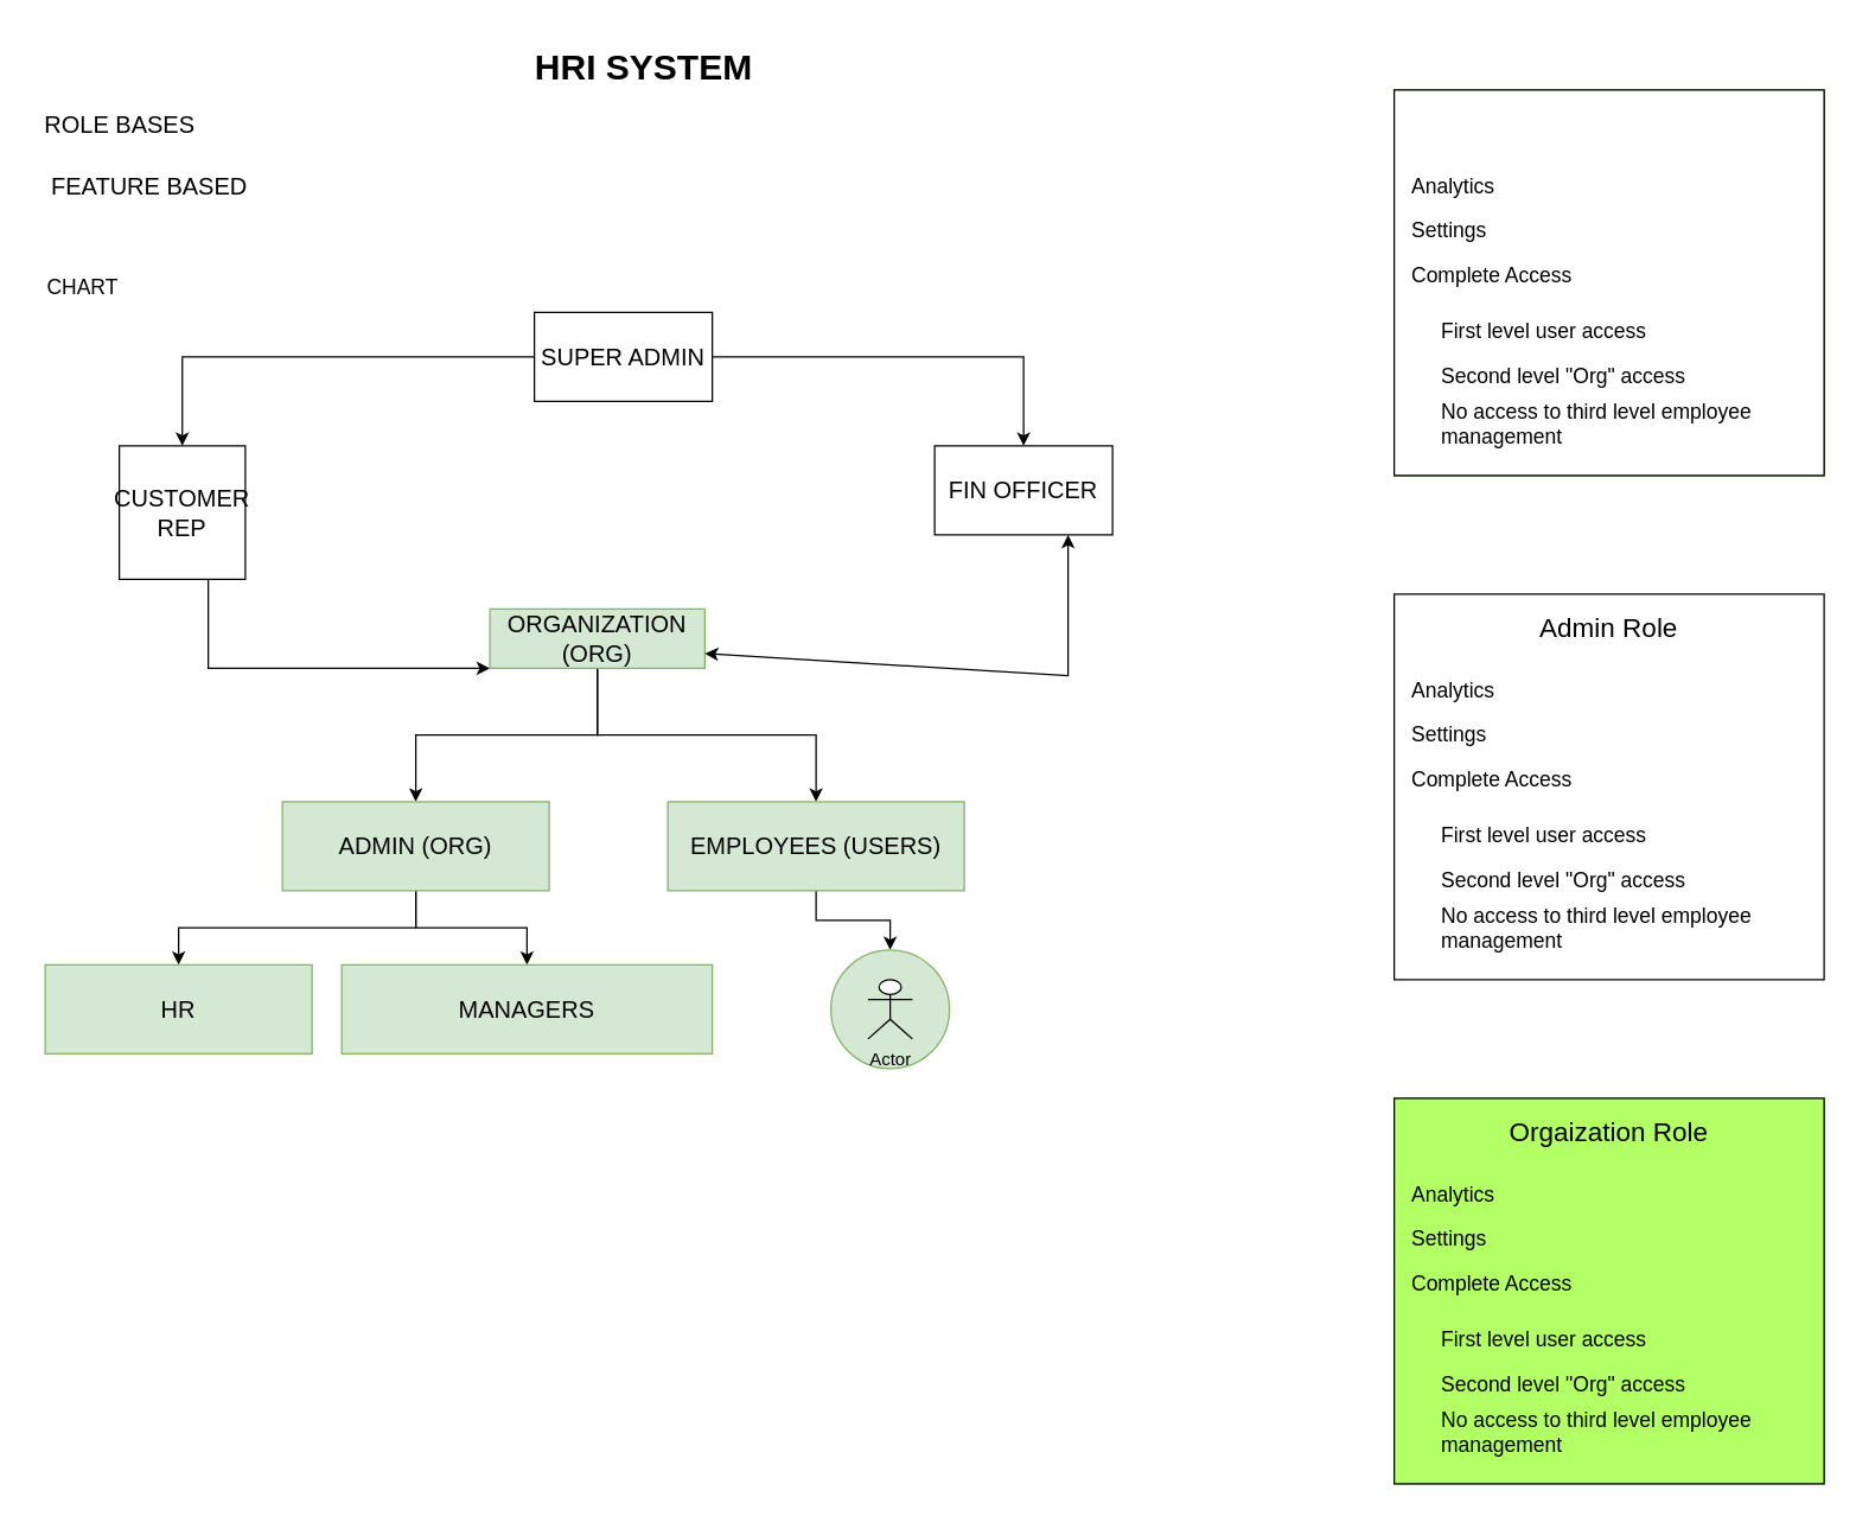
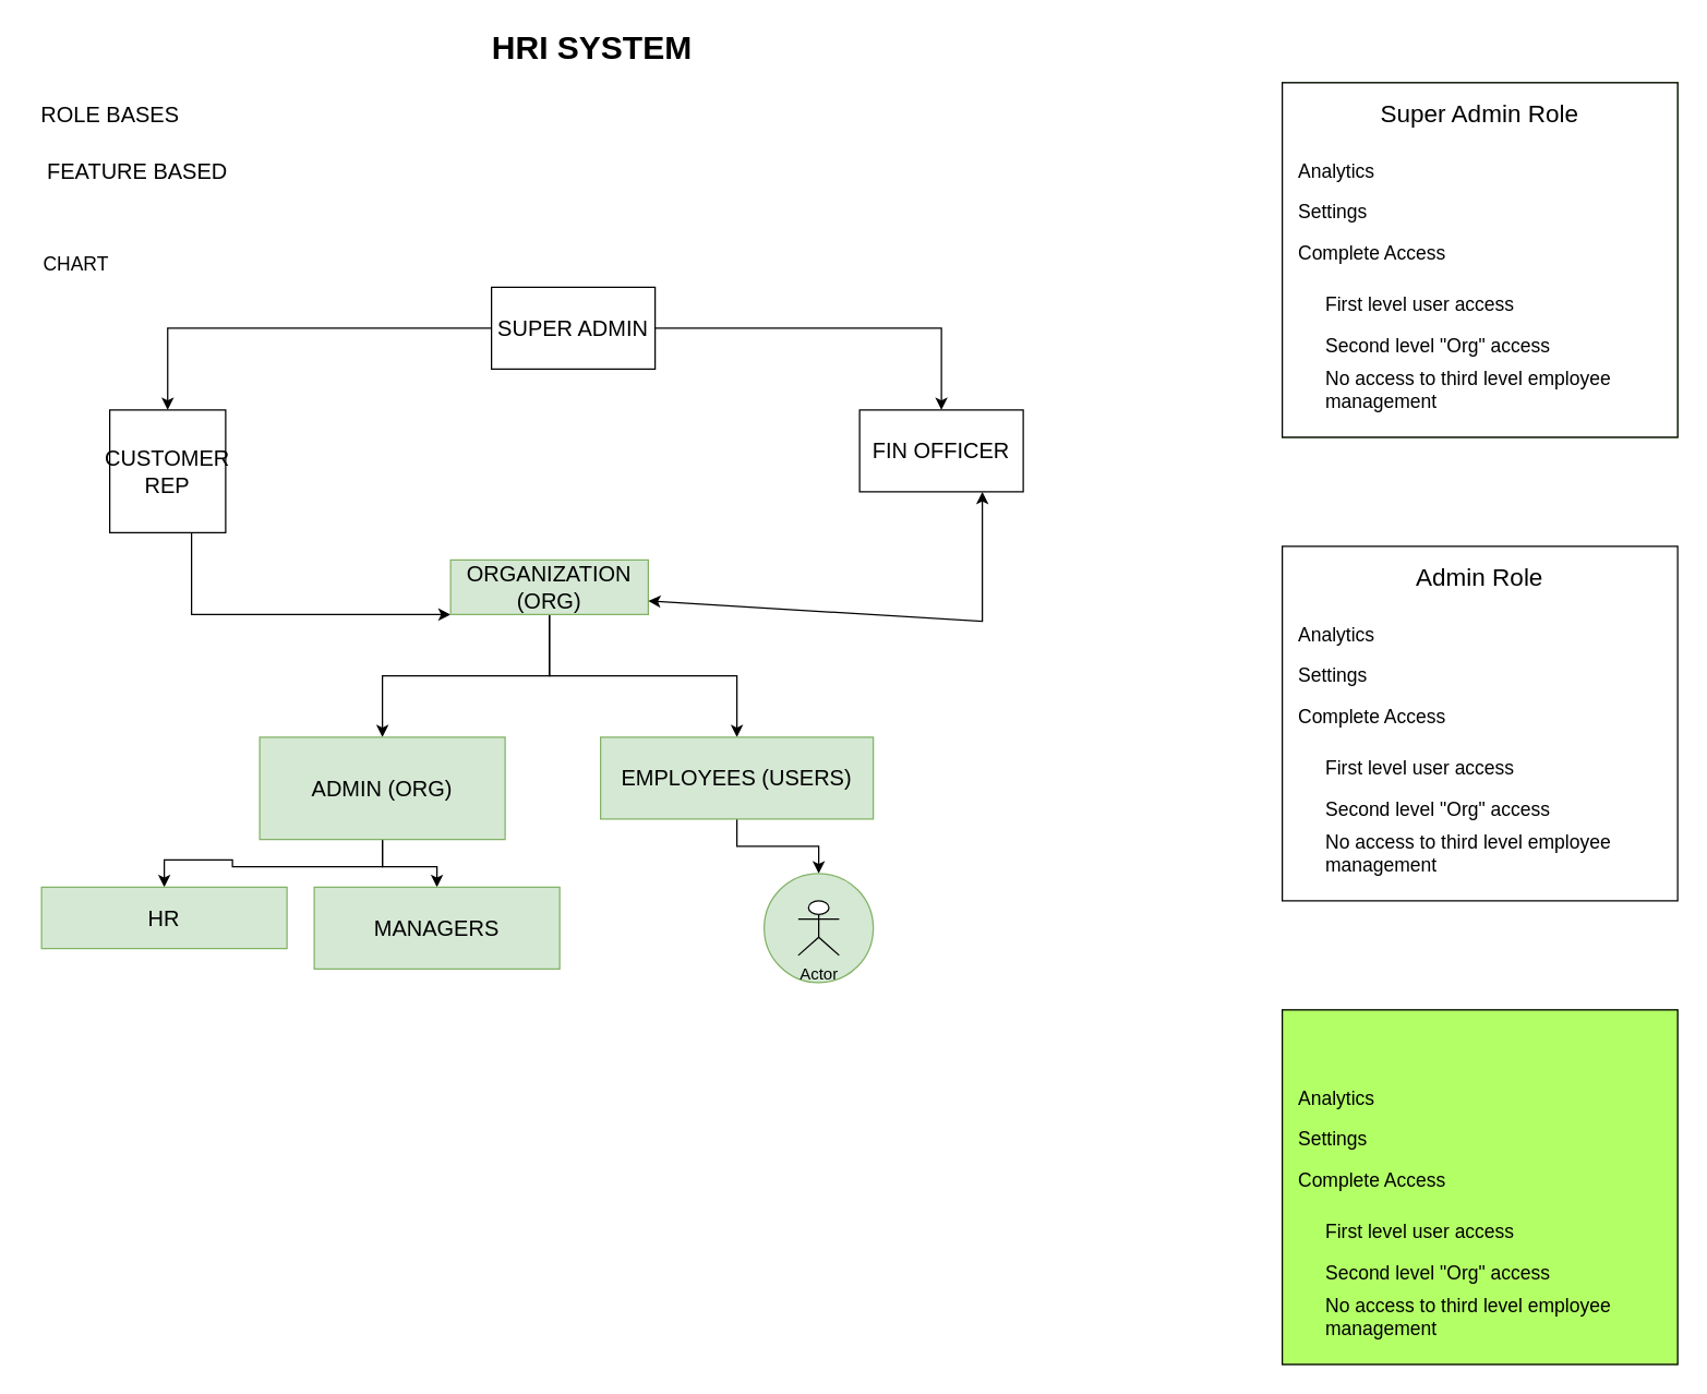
  <mxCell id="0" />
  <mxCell id="1" parent="0" />
- <mxCell id="2" value="&lt;font style=&quot;font-size: 24px;&quot;&gt;&lt;b&gt;HRI SYSTEM&lt;/b&gt;&lt;/font&gt;" style="text;html=1;align=center;verticalAlign=middle;whiteSpace=wrap;rounded=0;" parent="1" vertex="1"><mxGeometry x="294" y="30" width="280" height="30" as="geometry" /></mxCell>
+ <mxCell id="2" value="&lt;font style=&quot;font-size: 24px;&quot;&gt;&lt;b&gt;HRI SYSTEM&lt;/b&gt;&lt;/font&gt;" style="text;html=1;align=center;verticalAlign=middle;whiteSpace=wrap;rounded=0;" parent="1" vertex="1"><mxGeometry x="294" y="20" width="280" height="30" as="geometry" /></mxCell>
  <mxCell id="3" value="&lt;font size=&quot;3&quot;&gt;ROLE BASES&lt;/font&gt;" style="text;html=1;align=center;verticalAlign=middle;resizable=0;points=[];autosize=1;strokeColor=none;fillColor=none;" parent="1" vertex="1"><mxGeometry y="68" width="120" height="30" as="geometry" x="20" /></mxCell>
  <mxCell id="4" value="&lt;font size=&quot;3&quot;&gt;FEATURE BASED&lt;/font&gt;" style="text;html=1;align=center;verticalAlign=middle;resizable=0;points=[];autosize=1;strokeColor=none;fillColor=none;" parent="1" vertex="1"><mxGeometry y="110" width="160" height="30" as="geometry" x="20" /></mxCell>
  <mxCell id="5" value="&lt;font style=&quot;font-size: 14px;&quot;&gt;CHART&lt;/font&gt;" style="text;html=1;align=center;verticalAlign=middle;resizable=0;points=[];autosize=1;strokeColor=none;fillColor=none;" parent="1" vertex="1"><mxGeometry y="178" width="70" height="30" as="geometry" x="20" /></mxCell>
  <mxCell id="6" value="" style="edgeStyle=orthogonalEdgeStyle;rounded=0;orthogonalLoop=1;jettySize=auto;html=1;" parent="1" source="8" target="10" edge="1"><mxGeometry relative="1" as="geometry" /></mxCell>
  <mxCell id="7" value="" style="edgeStyle=orthogonalEdgeStyle;rounded=0;orthogonalLoop=1;jettySize=auto;html=1;" parent="1" source="8" target="11" edge="1"><mxGeometry relative="1" as="geometry" /></mxCell>
  <mxCell id="8" value="&lt;font size=&quot;3&quot;&gt;SUPER ADMIN&lt;/font&gt;" style="whiteSpace=wrap;html=1;" parent="1" vertex="1"><mxGeometry x="360" y="210" width="120" height="60" as="geometry" /></mxCell>
  <mxCell id="9" value="" style="edgeStyle=orthogonalEdgeStyle;rounded=0;orthogonalLoop=1;jettySize=auto;html=1;" parent="1" source="10" target="14" edge="1"><mxGeometry relative="1" as="geometry"><Array as="points"><mxPoint x="140" y="450" /></Array></mxGeometry></mxCell>
  <mxCell id="10" value="&lt;font size=&quot;3&quot;&gt;CUSTOMER REP&lt;/font&gt;" style="whiteSpace=wrap;html=1;" parent="1" vertex="1"><mxGeometry x="80" y="300" width="85" height="90" as="geometry" /></mxCell>
  <mxCell id="11" value="&lt;font size=&quot;3&quot;&gt;FIN OFFICER&lt;/font&gt;" style="whiteSpace=wrap;html=1;" parent="1" vertex="1"><mxGeometry x="630" y="300" width="120" height="60" as="geometry" /></mxCell>
  <mxCell id="12" value="" style="edgeStyle=orthogonalEdgeStyle;rounded=0;orthogonalLoop=1;jettySize=auto;html=1;" parent="1" source="14" target="18" edge="1"><mxGeometry relative="1" as="geometry" /></mxCell>
  <mxCell id="13" value="" style="edgeStyle=orthogonalEdgeStyle;rounded=0;orthogonalLoop=1;jettySize=auto;html=1;" parent="1" source="14" target="20" edge="1"><mxGeometry relative="1" as="geometry" /></mxCell>
  <mxCell id="14" value="&lt;font size=&quot;3&quot;&gt;ORGANIZATION&lt;/font&gt;&lt;div&gt;&lt;font size=&quot;3&quot;&gt;(ORG)&lt;/font&gt;&lt;/div&gt;" style="whiteSpace=wrap;html=1;fillColor=#d5e8d4;strokeColor=#82b366;" parent="1" vertex="1"><mxGeometry x="330" y="410" width="145" height="40" as="geometry" /></mxCell>
  <mxCell id="15" value="" style="endArrow=classic;startArrow=classic;html=1;rounded=0;exitX=1;exitY=0.75;exitDx=0;exitDy=0;entryX=0.75;entryY=1;entryDx=0;entryDy=0;" parent="1" source="14" target="11" edge="1"><mxGeometry width="50" height="50" relative="1" as="geometry"><mxPoint x="566" y="432" as="sourcePoint" /><mxPoint x="810" y="320" as="targetPoint" /><Array as="points"><mxPoint x="720" y="455" /></Array></mxGeometry></mxCell>
  <mxCell id="16" value="" style="edgeStyle=orthogonalEdgeStyle;rounded=0;orthogonalLoop=1;jettySize=auto;html=1;" parent="1" source="18" target="21" edge="1"><mxGeometry relative="1" as="geometry" /></mxCell>
  <mxCell id="17" value="" style="edgeStyle=orthogonalEdgeStyle;rounded=0;orthogonalLoop=1;jettySize=auto;html=1;" parent="1" source="18" target="22" edge="1"><mxGeometry relative="1" as="geometry" /></mxCell>
- <mxCell id="18" value="&lt;font size=&quot;3&quot;&gt;ADMIN (ORG)&lt;/font&gt;" style="whiteSpace=wrap;html=1;fillColor=#d5e8d4;strokeColor=#82b366;" parent="1" vertex="1"><mxGeometry x="190" y="540" width="180" height="60" as="geometry" /></mxCell>
+ <mxCell id="18" value="&lt;font size=&quot;3&quot;&gt;ADMIN (ORG)&lt;/font&gt;" style="whiteSpace=wrap;html=1;fillColor=#d5e8d4;strokeColor=#82b366;" parent="1" vertex="1"><mxGeometry x="190" y="540" width="180" height="75" as="geometry" /></mxCell>
  <mxCell id="19" value="" style="edgeStyle=orthogonalEdgeStyle;rounded=0;orthogonalLoop=1;jettySize=auto;html=1;" parent="1" source="20" target="23" edge="1"><mxGeometry relative="1" as="geometry" /></mxCell>
- <mxCell id="20" value="&lt;font size=&quot;3&quot;&gt;EMPLOYEES (USERS)&lt;/font&gt;" style="whiteSpace=wrap;html=1;fillColor=#d5e8d4;strokeColor=#82b366;" parent="1" vertex="1"><mxGeometry x="450" y="540" width="200" height="60" as="geometry" /></mxCell>
- <mxCell id="21" value="&lt;font size=&quot;3&quot;&gt;HR&lt;/font&gt;" style="whiteSpace=wrap;html=1;fillColor=#d5e8d4;strokeColor=#82b366;" parent="1" vertex="1"><mxGeometry x="30" y="650" width="180" height="60" as="geometry" /></mxCell>
- <mxCell id="22" value="&lt;font size=&quot;3&quot;&gt;MANAGERS&lt;/font&gt;" style="whiteSpace=wrap;html=1;fillColor=#d5e8d4;strokeColor=#82b366;" parent="1" vertex="1"><mxGeometry x="230" y="650" width="250" height="60" as="geometry" /></mxCell>
+ <mxCell id="20" value="&lt;font size=&quot;3&quot;&gt;EMPLOYEES (USERS)&lt;/font&gt;" style="whiteSpace=wrap;html=1;fillColor=#d5e8d4;strokeColor=#82b366;" parent="1" vertex="1"><mxGeometry x="440" y="540" width="200" height="60" as="geometry" /></mxCell>
+ <mxCell id="21" value="&lt;font size=&quot;3&quot;&gt;HR&lt;/font&gt;" style="whiteSpace=wrap;html=1;fillColor=#d5e8d4;strokeColor=#82b366;" parent="1" vertex="1"><mxGeometry x="30" y="650" width="180" height="45" as="geometry" /></mxCell>
+ <mxCell id="22" value="&lt;font size=&quot;3&quot;&gt;MANAGERS&lt;/font&gt;" style="whiteSpace=wrap;html=1;fillColor=#d5e8d4;strokeColor=#82b366;" parent="1" vertex="1"><mxGeometry x="230" y="650" width="180" height="60" as="geometry" /></mxCell>
  <mxCell id="23" value="" style="ellipse;whiteSpace=wrap;html=1;fillColor=#d5e8d4;strokeColor=#82b366;" parent="1" vertex="1"><mxGeometry x="560" y="640" width="80" height="80" as="geometry" /></mxCell>
  <mxCell id="24" value="Actor" style="shape=umlActor;verticalLabelPosition=bottom;verticalAlign=top;html=1;outlineConnect=0;" parent="1" vertex="1"><mxGeometry x="585" y="660" width="30" height="40" as="geometry" /></mxCell>
  <mxCell id="25" value="" style="group;fillColor=#60a917;strokeColor=#2D7600;fillStyle=auto;fontColor=#ffffff;" parent="1" vertex="1" connectable="0"><mxGeometry x="940" y="60" width="290" height="260" as="geometry" /></mxCell>
  <mxCell id="26" value="" style="whiteSpace=wrap;html=1;" parent="25" vertex="1"><mxGeometry width="290" height="260" as="geometry" /></mxCell>
+ <mxCell id="27" value="&lt;font style=&quot;font-size: 18px;&quot;&gt;Super Admin Role&lt;/font&gt;" style="text;html=1;align=center;verticalAlign=middle;whiteSpace=wrap;rounded=0;labelBackgroundColor=none;" parent="25" vertex="1"><mxGeometry x="10" y="8" width="270" height="30" as="geometry" /></mxCell>
  <mxCell id="28" value="&lt;font style=&quot;font-size: 14px;&quot;&gt;Analytics&lt;/font&gt;" style="text;html=1;align=left;verticalAlign=middle;whiteSpace=wrap;rounded=0;" parent="25" vertex="1"><mxGeometry x="10" y="50" width="120" height="30" as="geometry" /></mxCell>
  <mxCell id="29" value="&lt;font style=&quot;font-size: 14px;&quot;&gt;Settings&lt;/font&gt;" style="text;html=1;align=left;verticalAlign=middle;whiteSpace=wrap;rounded=0;" parent="25" vertex="1"><mxGeometry x="10" y="80" width="120" height="30" as="geometry" /></mxCell>
  <mxCell id="30" value="&lt;font style=&quot;font-size: 14px;&quot;&gt;Complete Access&lt;/font&gt;" style="text;html=1;align=left;verticalAlign=middle;whiteSpace=wrap;rounded=0;" parent="25" vertex="1"><mxGeometry x="10" y="110" width="120" height="30" as="geometry" /></mxCell>
  <mxCell id="31" value="&lt;font style=&quot;font-size: 14px;&quot;&gt;First level user access&lt;/font&gt;" style="text;html=1;align=left;verticalAlign=middle;whiteSpace=wrap;rounded=0;" parent="25" vertex="1"><mxGeometry x="30" y="148" width="160" height="30" as="geometry" /></mxCell>
  <mxCell id="32" value="&lt;font style=&quot;font-size: 14px;&quot;&gt;Second level &quot;Org&quot; access&lt;/font&gt;" style="text;html=1;align=left;verticalAlign=middle;whiteSpace=wrap;rounded=0;" parent="25" vertex="1"><mxGeometry x="30" y="178" width="190" height="30" as="geometry" /></mxCell>
  <mxCell id="33" value="&lt;font style=&quot;font-size: 14px;&quot;&gt;No access to third level employee management&lt;/font&gt;" style="text;html=1;align=left;verticalAlign=middle;whiteSpace=wrap;rounded=0;" parent="25" vertex="1"><mxGeometry x="30" y="210" width="230" height="30" as="geometry" /></mxCell>
  <mxCell id="34" value="" style="group" parent="1" vertex="1" connectable="0"><mxGeometry x="940" y="400" width="290" height="260" as="geometry" /></mxCell>
  <mxCell id="35" value="" style="whiteSpace=wrap;html=1;" parent="34" vertex="1"><mxGeometry width="290" height="260" as="geometry" /></mxCell>
  <mxCell id="36" value="&lt;font style=&quot;font-size: 18px;&quot;&gt;Admin Role&lt;/font&gt;" style="text;html=1;align=center;verticalAlign=middle;whiteSpace=wrap;rounded=0;labelBackgroundColor=none;" parent="34" vertex="1"><mxGeometry x="10" y="8" width="270" height="30" as="geometry" /></mxCell>
  <mxCell id="37" value="&lt;font style=&quot;font-size: 14px;&quot;&gt;Analytics&lt;/font&gt;" style="text;html=1;align=left;verticalAlign=middle;whiteSpace=wrap;rounded=0;" parent="34" vertex="1"><mxGeometry x="10" y="50" width="120" height="30" as="geometry" /></mxCell>
  <mxCell id="38" value="&lt;font style=&quot;font-size: 14px;&quot;&gt;Settings&lt;/font&gt;" style="text;html=1;align=left;verticalAlign=middle;whiteSpace=wrap;rounded=0;" parent="34" vertex="1"><mxGeometry x="10" y="80" width="120" height="30" as="geometry" /></mxCell>
  <mxCell id="39" value="&lt;font style=&quot;font-size: 14px;&quot;&gt;Complete Access&lt;/font&gt;" style="text;html=1;align=left;verticalAlign=middle;whiteSpace=wrap;rounded=0;" parent="34" vertex="1"><mxGeometry x="10" y="110" width="120" height="30" as="geometry" /></mxCell>
  <mxCell id="40" value="&lt;font style=&quot;font-size: 14px;&quot;&gt;First level user access&lt;/font&gt;" style="text;html=1;align=left;verticalAlign=middle;whiteSpace=wrap;rounded=0;" parent="34" vertex="1"><mxGeometry x="30" y="148" width="160" height="30" as="geometry" /></mxCell>
  <mxCell id="41" value="&lt;font style=&quot;font-size: 14px;&quot;&gt;Second level &quot;Org&quot; access&lt;/font&gt;" style="text;html=1;align=left;verticalAlign=middle;whiteSpace=wrap;rounded=0;" parent="34" vertex="1"><mxGeometry x="30" y="178" width="190" height="30" as="geometry" /></mxCell>
  <mxCell id="42" value="&lt;font style=&quot;font-size: 14px;&quot;&gt;No access to third level employee management&lt;/font&gt;" style="text;html=1;align=left;verticalAlign=middle;whiteSpace=wrap;rounded=0;" parent="34" vertex="1"><mxGeometry x="30" y="210" width="230" height="30" as="geometry" /></mxCell>
  <mxCell id="43" value="" style="group;fillColor=#d5e8d4;strokeColor=#82b366;" parent="1" vertex="1" connectable="0"><mxGeometry x="940" y="740" width="290" height="260" as="geometry" /></mxCell>
  <mxCell id="44" value="" style="whiteSpace=wrap;html=1;fillColor=#B3FF66;" parent="43" vertex="1"><mxGeometry width="290" height="260" as="geometry" /></mxCell>
- <mxCell id="45" value="&lt;font style=&quot;font-size: 18px;&quot;&gt;Orgaization Role&lt;/font&gt;" style="text;html=1;align=center;verticalAlign=middle;whiteSpace=wrap;rounded=0;labelBackgroundColor=none;" parent="43" vertex="1"><mxGeometry x="10" y="8" width="270" height="30" as="geometry" /></mxCell>
  <mxCell id="46" value="&lt;font style=&quot;font-size: 14px;&quot;&gt;Analytics&lt;/font&gt;" style="text;html=1;align=left;verticalAlign=middle;whiteSpace=wrap;rounded=0;" parent="43" vertex="1"><mxGeometry x="10" y="50" width="120" height="30" as="geometry" /></mxCell>
  <mxCell id="47" value="&lt;font style=&quot;font-size: 14px;&quot;&gt;Settings&lt;/font&gt;" style="text;html=1;align=left;verticalAlign=middle;whiteSpace=wrap;rounded=0;" parent="43" vertex="1"><mxGeometry x="10" y="80" width="120" height="30" as="geometry" /></mxCell>
  <mxCell id="48" value="&lt;font style=&quot;font-size: 14px;&quot;&gt;Complete Access&lt;/font&gt;" style="text;html=1;align=left;verticalAlign=middle;whiteSpace=wrap;rounded=0;" parent="43" vertex="1"><mxGeometry x="10" y="110" width="120" height="30" as="geometry" /></mxCell>
  <mxCell id="49" value="&lt;font style=&quot;font-size: 14px;&quot;&gt;First level user access&lt;/font&gt;" style="text;html=1;align=left;verticalAlign=middle;whiteSpace=wrap;rounded=0;" parent="43" vertex="1"><mxGeometry x="30" y="148" width="160" height="30" as="geometry" /></mxCell>
  <mxCell id="50" value="&lt;font style=&quot;font-size: 14px;&quot;&gt;Second level &quot;Org&quot; access&lt;/font&gt;" style="text;html=1;align=left;verticalAlign=middle;whiteSpace=wrap;rounded=0;" parent="43" vertex="1"><mxGeometry x="30" y="178" width="190" height="30" as="geometry" /></mxCell>
  <mxCell id="51" value="&lt;font style=&quot;font-size: 14px;&quot;&gt;No access to third level employee management&lt;/font&gt;" style="text;html=1;align=left;verticalAlign=middle;whiteSpace=wrap;rounded=0;" parent="43" vertex="1"><mxGeometry x="30" y="210" width="230" height="30" as="geometry" /></mxCell>
